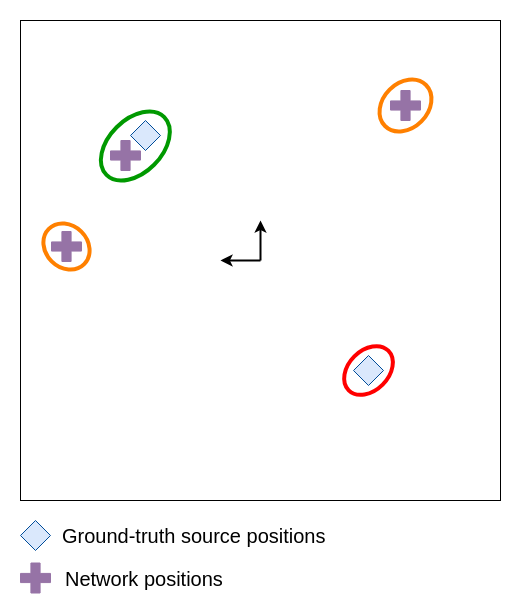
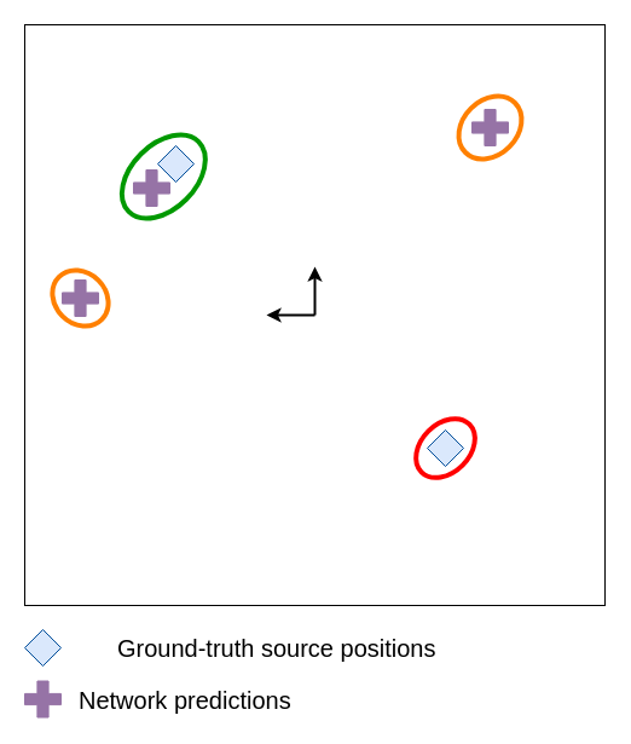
  <mxCell id="0" />
  <mxCell id="1" parent="0" />
  <mxCell id="2" value="" style="whiteSpace=wrap;html=1;aspect=fixed;fillColor=none;" parent="1" vertex="1"><mxGeometry x="20" y="20" width="480" height="480" as="geometry" /></mxCell>
  <mxCell id="3" value="" style="ellipse;whiteSpace=wrap;html=1;fillColor=none;rotation=-45;strokeWidth=4;strokeColor=#009900;" parent="1" vertex="1"><mxGeometry x="94" y="119" width="81.74" height="53" as="geometry" /></mxCell>
  <mxCell id="4" value="" style="endArrow=classic;html=1;rounded=0;strokeWidth=2;" parent="1" edge="1"><mxGeometry width="50" height="50" relative="1" as="geometry"><mxPoint x="260" y="260" as="sourcePoint" /><mxPoint x="260" y="220" as="targetPoint" /></mxGeometry></mxCell>
  <mxCell id="5" value="" style="endArrow=classic;html=1;rounded=0;strokeWidth=2;" parent="1" edge="1"><mxGeometry width="50" height="50" relative="1" as="geometry"><mxPoint x="260" y="260" as="sourcePoint" /><mxPoint x="220" y="260" as="targetPoint" /></mxGeometry></mxCell>
  <mxCell id="6" value="" style="ellipse;whiteSpace=wrap;html=1;fillColor=none;rotation=-45;strokeWidth=4;strokeColor=#FF0000;" parent="1" vertex="1"><mxGeometry x="340" y="350" width="56" height="40" as="geometry" /></mxCell>
  <mxCell id="7" value="" style="ellipse;whiteSpace=wrap;html=1;fillColor=none;rotation=-45;strokeWidth=4;strokeColor=#FF8000;" parent="1" vertex="1"><mxGeometry x="45" y="221" width="42" height="50" as="geometry" /></mxCell>
  <mxCell id="8" value="" style="ellipse;whiteSpace=wrap;html=1;fillColor=none;rotation=-45;strokeWidth=4;strokeColor=#FF8000;" parent="1" vertex="1"><mxGeometry x="376" y="82.5" width="58" height="45" as="geometry" /></mxCell>
  <mxCell id="9" value="" style="shape=cross;whiteSpace=wrap;html=1;fillColor=#9673A6;strokeColor=#9673a6;size=0.306;" vertex="1" parent="1"><mxGeometry x="110" y="140" width="30" height="30" as="geometry" /></mxCell>
  <mxCell id="10" value="" style="rhombus;whiteSpace=wrap;html=1;fillColor=#dae8fc;strokeColor=#004C99;" vertex="1" parent="1"><mxGeometry x="130" y="120" width="30" height="30" as="geometry" /></mxCell>
  <mxCell id="11" value="" style="shape=cross;whiteSpace=wrap;html=1;fillColor=#9673A6;strokeColor=#9673a6;size=0.306;" vertex="1" parent="1"><mxGeometry x="51" y="231" width="30" height="30" as="geometry" /></mxCell>
  <mxCell id="12" value="" style="shape=cross;whiteSpace=wrap;html=1;fillColor=#9673A6;strokeColor=#9673a6;size=0.306;" vertex="1" parent="1"><mxGeometry x="390" y="90" width="30" height="30" as="geometry" /></mxCell>
  <mxCell id="13" value="" style="shape=cross;whiteSpace=wrap;html=1;fillColor=#9673A6;strokeColor=#9673a6;size=0.306;" vertex="1" parent="1"><mxGeometry x="20" y="562.5" width="30" height="30" as="geometry" /></mxCell>
  <mxCell id="14" value="" style="rhombus;whiteSpace=wrap;html=1;fillColor=#dae8fc;strokeColor=#004C99;" vertex="1" parent="1"><mxGeometry x="20" y="520" width="30" height="30" as="geometry" /></mxCell>
- <mxCell id="15" value="Ground-truth source positions" style="text;html=1;align=left;verticalAlign=middle;whiteSpace=wrap;rounded=0;fontSize=20;" vertex="1" parent="1"><mxGeometry x="60" y="520" width="290" height="30" as="geometry" /></mxCell>
- <mxCell id="16" value="Network positions" style="text;html=1;align=left;verticalAlign=middle;whiteSpace=wrap;rounded=0;fontSize=20;" vertex="1" parent="1"><mxGeometry x="63" y="562.5" width="210" height="30" as="geometry" /></mxCell>
+ <mxCell id="15" value="Ground-truth source positions" style="text;html=1;align=left;verticalAlign=middle;whiteSpace=wrap;rounded=0;fontSize=20;" vertex="1" parent="1"><mxGeometry x="95" y="520" width="290" height="30" as="geometry" /></mxCell>
+ <mxCell id="16" value="Network predictions" style="text;html=1;align=left;verticalAlign=middle;whiteSpace=wrap;rounded=0;fontSize=20;" vertex="1" parent="1"><mxGeometry x="63" y="562.5" width="210" height="30" as="geometry" /></mxCell>
  <mxCell id="17" value="" style="rhombus;whiteSpace=wrap;html=1;fillColor=#dae8fc;strokeColor=#004C99;" vertex="1" parent="1"><mxGeometry x="353" y="355" width="30" height="30" as="geometry" /></mxCell>
